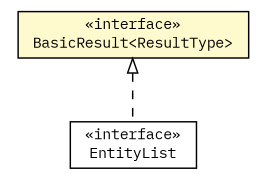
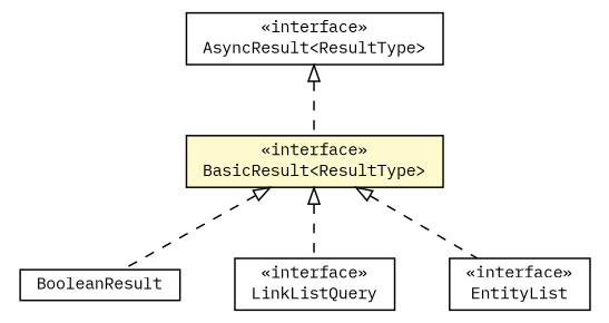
  digraph {
    fontname="IBM Plex Mono"
    nodesep=0.25
    ranksep=0.5
    node [fontcolor=black fontname="IBM Plex Mono" fontsize=10.0 shape=plaintext]
    edge [arrowtail=empty dir=back fontname="IBM Plex Mono" fontsize=10 headport=p labelfontname=arial labelfontsize=10 style=dashed tailport=p]
+   n1 [label=<<table title="io.nextweb.fn.BooleanResult" border="0" cellborder="1" cellspacing="0" cellpadding="2" port="p" href="./BooleanResult.html"> 		<tr><td><table border="0" cellspacing="0" cellpadding="1"> <tr><td align="center" balign="center"> BooleanResult </td></tr> 		</table></td></tr> 		</table>>]
+   n2 [label=<<table title="io.nextweb.fn.AsyncResult" border="0" cellborder="1" cellspacing="0" cellpadding="2" port="p" href="./AsyncResult.html"> 		<tr><td><table border="0" cellspacing="0" cellpadding="1"> <tr><td align="center" balign="center"> &#171;interface&#187; </td></tr> <tr><td align="center" balign="center"> AsyncResult&lt;ResultType&gt; </td></tr> 		</table></td></tr> 		</table>>]
    n3 [label=<<table title="io.nextweb.fn.BasicResult" border="0" cellborder="1" cellspacing="0" cellpadding="2" port="p" bgcolor="lemonChiffon" href="./BasicResult.html"> 		<tr><td><table border="0" cellspacing="0" cellpadding="1"> <tr><td align="center" balign="center"> &#171;interface&#187; </td></tr> <tr><td align="center" balign="center"> BasicResult&lt;ResultType&gt; </td></tr> 		</table></td></tr> 		</table>>]
+   n4 [label=<<table title="io.nextweb.LinkListQuery" border="0" cellborder="1" cellspacing="0" cellpadding="2" port="p" href="../LinkListQuery.html"> 		<tr><td><table border="0" cellspacing="0" cellpadding="1"> <tr><td align="center" balign="center"> &#171;interface&#187; </td></tr> <tr><td align="center" balign="center"> LinkListQuery </td></tr> 		</table></td></tr> 		</table>>]
    n5 [label=<<table title="io.nextweb.EntityList" border="0" cellborder="1" cellspacing="0" cellpadding="2" port="p" href="../EntityList.html"> 		<tr><td><table border="0" cellspacing="0" cellpadding="1"> <tr><td align="center" balign="center"> &#171;interface&#187; </td></tr> <tr><td align="center" balign="center"> EntityList </td></tr> 		</table></td></tr> 		</table>>]
+   n2 -> n3
+   n3 -> n1
+   n3 -> n4
    n3 -> n5
  }
